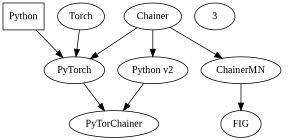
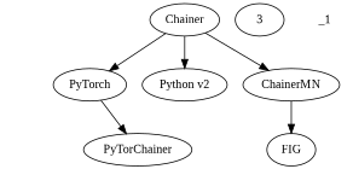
  digraph {
    fontname="Liberation Serif"
    node [fontname="Liberation Serif"]
    edge [fontname="Liberation Serif"]
-   Python [shape=box]
    PyTorch
    PyTorChainer
-   Torch
    Chainer
    n6 [label="Python v2"]
    ChainerMN
    FIG
    n9 [label=3]
-   Python -> PyTorch
+   _1 [shape=plaintext]
    PyTorch -> PyTorChainer
-   Torch -> PyTorch
    Chainer -> PyTorch
    Chainer -> n6
    Chainer -> ChainerMN
-   n6 -> PyTorChainer
    ChainerMN -> FIG
  }
